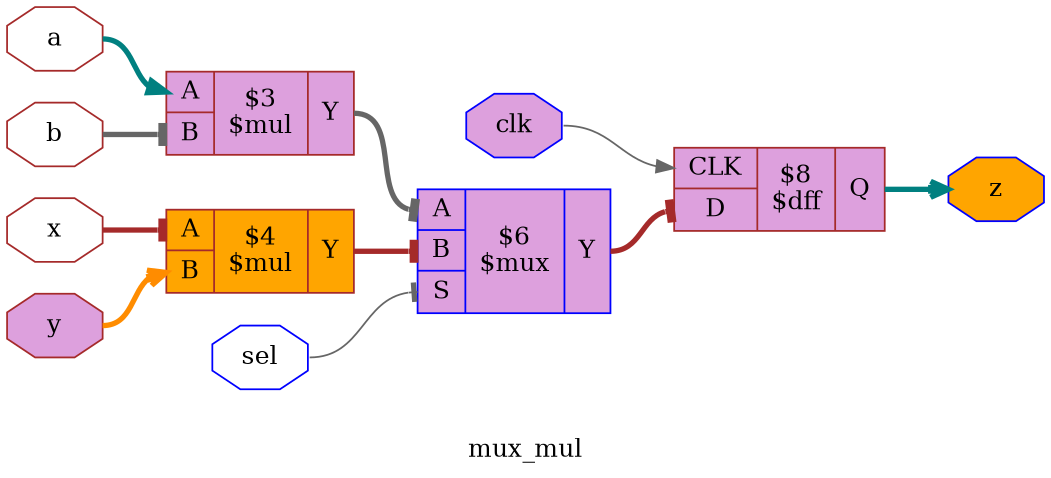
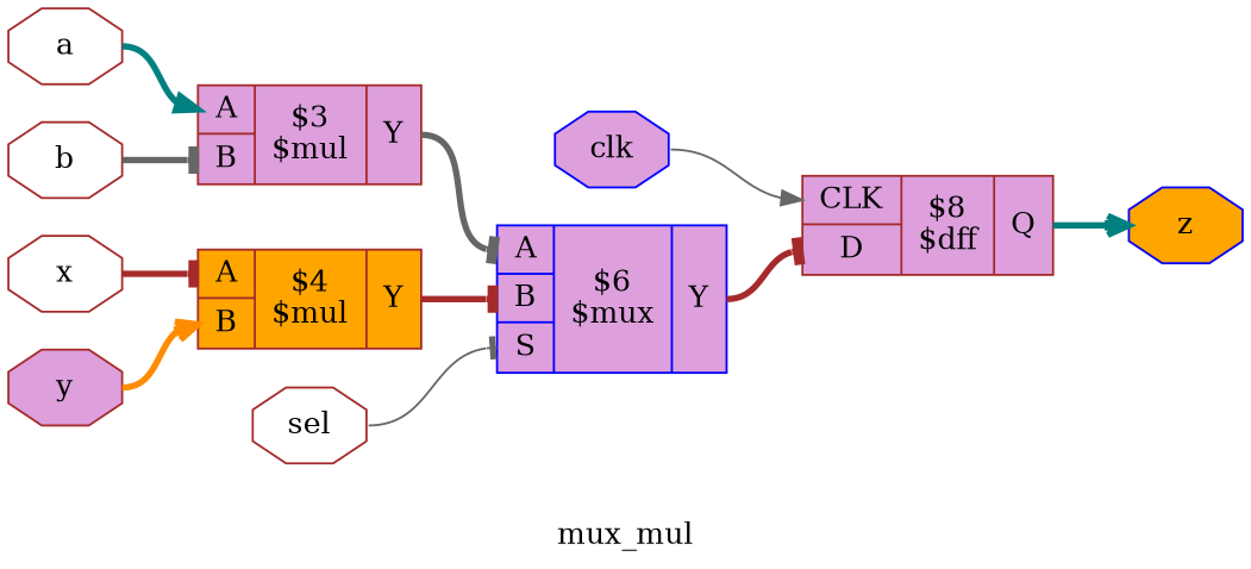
  digraph {
    label=mux_mul
    rankdir=LR
    remincross=true
    node [color=brown fillcolor=plum fontcolor=black shape=octagon style=filled]
    edge [arrowhead=tee color=gray40 fontcolor=black headport="p11:w" style="setlinewidth(3)" tailport=e]
    n1 [fillcolor=white label=a]
    n2 [label="{{<p11> A|<p12> B}|$3\n$mul|{<p13> Y}}" shape=record fontcolor=""]
    n3 [color=blue label="{{<p11> A|<p12> B|<p20> S}|$6\n$mux|{<p13> Y}}" shape=record fontcolor=""]
    n4 [fillcolor=white label=b]
    n5 [color=blue label=clk]
    n6 [label="{{<p16> CLK|<p17> D}|$8\n$dff|{<p18> Q}}" shape=record fontcolor=""]
    n7 [color=blue fillcolor=orange label=z]
-   n8 [color=blue fillcolor=white label=sel]
+   n8 [fillcolor=white label=sel]
    n9 [fillcolor=white label=x]
    n10 [fillcolor=orange label="{{<p11> A|<p12> B}|$4\n$mul|{<p13> Y}}" shape=record fontcolor=""]
    n11 [label=y]
    n1 -> n2 [arrowhead=normal color=teal]
    n2 -> n3 [tailport="p13:e"]
    n3 -> n6 [color=brown headport="p17:w" tailport="p13:e"]
    n4 -> n2 [headport="p12:w"]
    n5 -> n6 [arrowhead=normal headport="p16:w" style=""]
    n6 -> n7 [arrowhead=vee color=teal headport=w tailport="p18:e"]
    n8 -> n3 [headport="p20:w" style=""]
    n9 -> n10 [color=brown]
    n10 -> n3 [color=brown headport="p12:w" tailport="p13:e"]
    n11 -> n10 [arrowhead=vee color=darkorange headport="p12:w"]
  }
